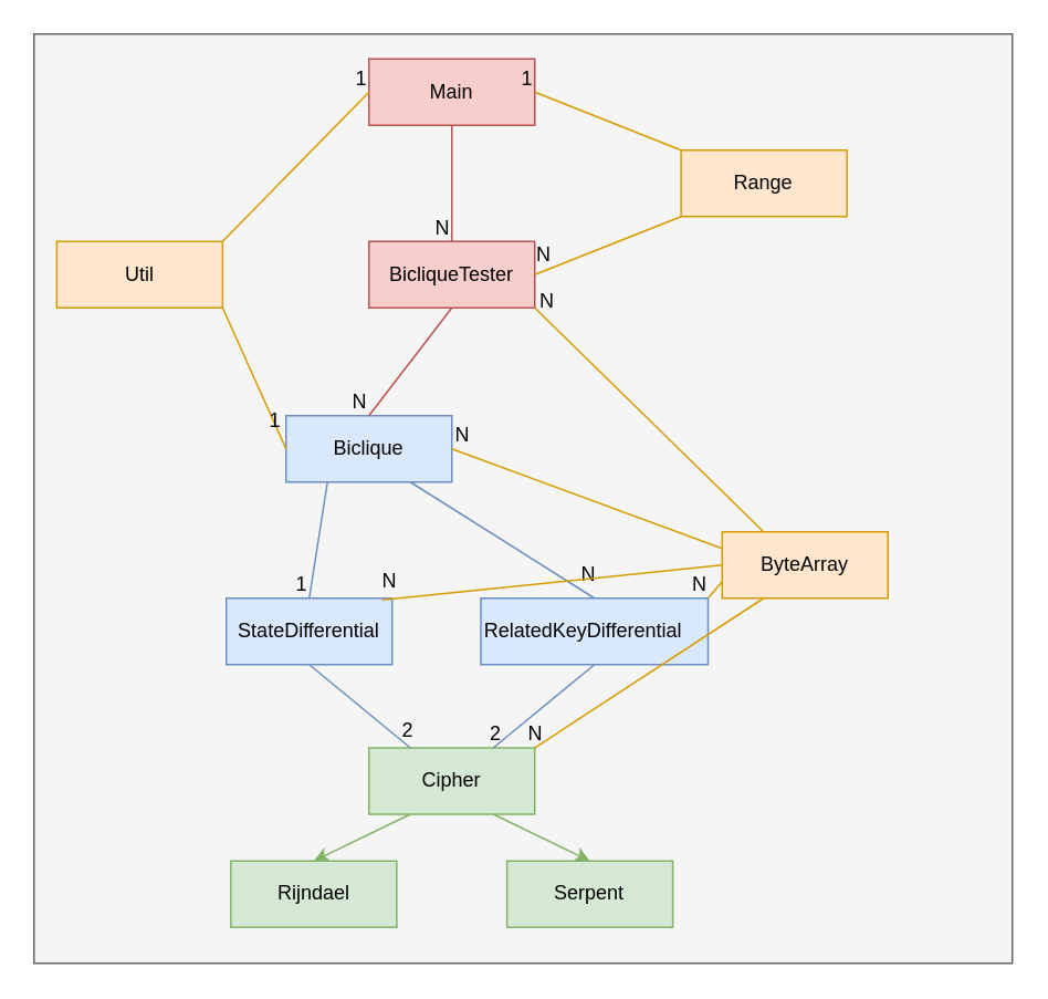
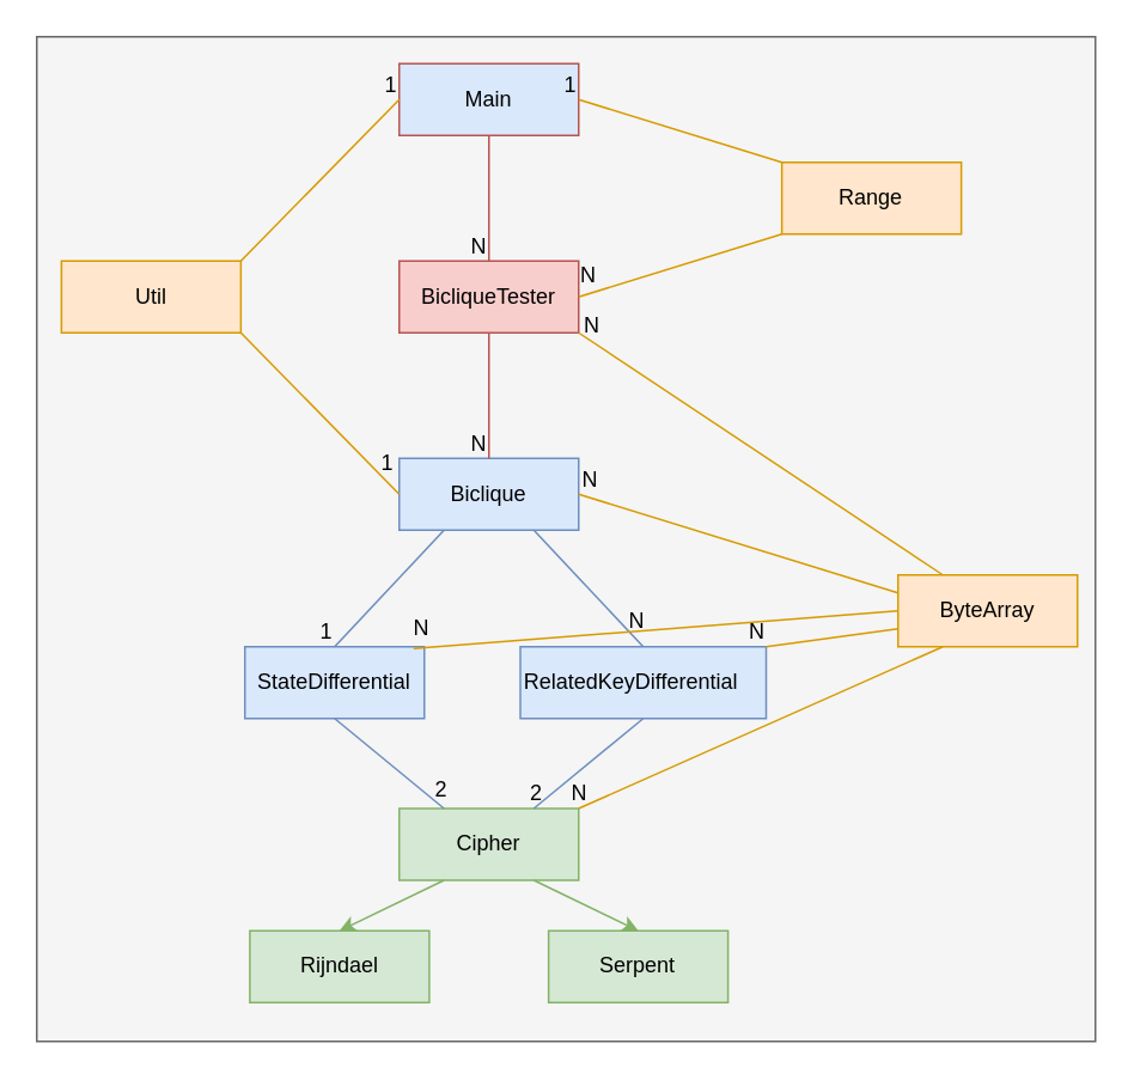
  <mxCell id="0" />
  <mxCell id="1" parent="0" />
  <mxCell id="2" value="" style="whiteSpace=wrap;html=1;fillColor=#f5f5f5;strokeColor=#666666;fontColor=#333333;" parent="1" vertex="1"><mxGeometry x="20" y="20" width="590" height="560" as="geometry" /></mxCell>
  <mxCell id="3" value="Util" style="whiteSpace=wrap;html=1;align=center;fillColor=#ffe6cc;strokeColor=#d79b00;" parent="1" vertex="1"><mxGeometry x="33.75" y="145" width="100" height="40" as="geometry" /></mxCell>
  <mxCell id="4" value="Cipher" style="whiteSpace=wrap;html=1;align=center;fillColor=#d5e8d4;strokeColor=#82b366;" parent="1" vertex="1"><mxGeometry x="222" y="450.18" width="100" height="40" as="geometry" /></mxCell>
- <mxCell id="5" value="ByteArray" style="whiteSpace=wrap;html=1;align=center;fillColor=#ffe6cc;strokeColor=#d79b00;" parent="1" vertex="1"><mxGeometry x="435" y="320" width="100" height="40" as="geometry" /></mxCell>
+ <mxCell id="5" value="ByteArray" style="whiteSpace=wrap;html=1;align=center;fillColor=#ffe6cc;strokeColor=#d79b00;" parent="1" vertex="1"><mxGeometry x="500" y="320" width="100" height="40" as="geometry" /></mxCell>
  <mxCell id="6" value="StateDifferential" style="whiteSpace=wrap;html=1;align=center;fillColor=#dae8fc;strokeColor=#6c8ebf;" parent="1" vertex="1"><mxGeometry x="136" y="360" width="100" height="40" as="geometry" /></mxCell>
  <mxCell id="7" value="RelatedKeyDifferential&lt;span style=&quot;white-space: pre;&quot;&gt;&#09;&lt;/span&gt;" style="whiteSpace=wrap;html=1;align=center;fillColor=#dae8fc;strokeColor=#6c8ebf;" parent="1" vertex="1"><mxGeometry x="289.5" y="360" width="137" height="40" as="geometry" /></mxCell>
- <mxCell id="8" value="Biclique" style="whiteSpace=wrap;html=1;align=center;fillColor=#dae8fc;strokeColor=#6c8ebf;" parent="1" vertex="1"><mxGeometry x="172" y="250" width="100" height="40" as="geometry" /></mxCell>
+ <mxCell id="8" value="Biclique" style="whiteSpace=wrap;html=1;align=center;fillColor=#dae8fc;strokeColor=#6c8ebf;" parent="1" vertex="1"><mxGeometry x="222" y="255" width="100" height="40" as="geometry" /></mxCell>
  <mxCell id="9" value="" style="endArrow=none;html=1;rounded=0;exitX=0.75;exitY=1;exitDx=0;exitDy=0;entryX=0.5;entryY=0;entryDx=0;entryDy=0;fillColor=#dae8fc;strokeColor=#6c8ebf;" parent="1" source="8" target="7" edge="1"><mxGeometry relative="1" as="geometry"><mxPoint x="342" y="205" as="sourcePoint" /><mxPoint x="492" y="204.66" as="targetPoint" /></mxGeometry></mxCell>
  <mxCell id="10" value="N" style="resizable=0;html=1;whiteSpace=wrap;align=right;verticalAlign=bottom;" parent="9" connectable="0" vertex="1"><mxGeometry x="1" relative="1" as="geometry"><mxPoint x="2" y="-6" as="offset" /></mxGeometry></mxCell>
  <mxCell id="11" value="" style="endArrow=none;html=1;rounded=0;exitX=0.25;exitY=1;exitDx=0;exitDy=0;entryX=0.5;entryY=0;entryDx=0;entryDy=0;fillColor=#dae8fc;strokeColor=#6c8ebf;" parent="1" source="8" target="6" edge="1"><mxGeometry relative="1" as="geometry"><mxPoint x="522" y="375" as="sourcePoint" /><mxPoint x="682" y="375" as="targetPoint" /></mxGeometry></mxCell>
  <mxCell id="12" value="1" style="resizable=0;html=1;whiteSpace=wrap;align=right;verticalAlign=bottom;" parent="11" connectable="0" vertex="1"><mxGeometry x="1" relative="1" as="geometry" /></mxCell>
  <mxCell id="13" value="" style="endArrow=none;html=1;rounded=0;entryX=0.75;entryY=0;entryDx=0;entryDy=0;fillColor=#dae8fc;strokeColor=#6c8ebf;exitX=0.5;exitY=1;exitDx=0;exitDy=0;" parent="1" source="7" target="4" edge="1"><mxGeometry relative="1" as="geometry"><mxPoint x="302" y="395" as="sourcePoint" /><mxPoint x="542" y="355" as="targetPoint" /></mxGeometry></mxCell>
  <mxCell id="14" value="2" style="resizable=0;html=1;whiteSpace=wrap;align=right;verticalAlign=bottom;" parent="13" connectable="0" vertex="1"><mxGeometry x="1" relative="1" as="geometry"><mxPoint x="6" as="offset" /></mxGeometry></mxCell>
  <mxCell id="15" value="" style="endArrow=none;html=1;rounded=0;exitX=0.5;exitY=1;exitDx=0;exitDy=0;entryX=0.25;entryY=0;entryDx=0;entryDy=0;fillColor=#dae8fc;strokeColor=#6c8ebf;" parent="1" source="6" target="4" edge="1"><mxGeometry relative="1" as="geometry"><mxPoint x="433.75" y="381.84" as="sourcePoint" /><mxPoint x="593.75" y="381.84" as="targetPoint" /></mxGeometry></mxCell>
  <mxCell id="16" value="2" style="resizable=0;html=1;whiteSpace=wrap;align=right;verticalAlign=bottom;" parent="15" connectable="0" vertex="1"><mxGeometry x="1" relative="1" as="geometry"><mxPoint x="3" y="-2" as="offset" /></mxGeometry></mxCell>
  <mxCell id="17" value="BicliqueTester" style="whiteSpace=wrap;html=1;align=center;fillColor=#f8cecc;strokeColor=#b85450;" parent="1" vertex="1"><mxGeometry x="222" y="145" width="100" height="40" as="geometry" /></mxCell>
- <mxCell id="18" value="Main" style="whiteSpace=wrap;html=1;align=center;fillColor=#f8cecc;strokeColor=#b85450;" parent="1" vertex="1"><mxGeometry x="222" y="35" width="100" height="40" as="geometry" /></mxCell>
+ <mxCell id="18" value="Main" style="whiteSpace=wrap;html=1;align=center;fillColor=#dae8fc;strokeColor=#b85450;" parent="1" vertex="1"><mxGeometry x="222" y="35" width="100" height="40" as="geometry" /></mxCell>
  <mxCell id="19" value="" style="endArrow=none;html=1;rounded=0;exitX=0.5;exitY=1;exitDx=0;exitDy=0;entryX=0.5;entryY=0;entryDx=0;entryDy=0;fillColor=#f8cecc;strokeColor=#b85450;" parent="1" source="18" target="17" edge="1"><mxGeometry relative="1" as="geometry"><mxPoint x="172" y="-95" as="sourcePoint" /><mxPoint x="272" y="-95" as="targetPoint" /></mxGeometry></mxCell>
  <mxCell id="20" value="N" style="resizable=0;html=1;whiteSpace=wrap;align=right;verticalAlign=bottom;" parent="19" connectable="0" vertex="1"><mxGeometry x="1" relative="1" as="geometry" /></mxCell>
  <mxCell id="21" value="" style="endArrow=none;html=1;rounded=0;exitX=0.5;exitY=1;exitDx=0;exitDy=0;entryX=0.5;entryY=0;entryDx=0;entryDy=0;fillColor=#f8cecc;strokeColor=#b85450;" parent="1" source="17" target="8" edge="1"><mxGeometry relative="1" as="geometry"><mxPoint x="362" y="245" as="sourcePoint" /><mxPoint x="522" y="245" as="targetPoint" /></mxGeometry></mxCell>
  <mxCell id="22" value="N" style="resizable=0;html=1;whiteSpace=wrap;align=right;verticalAlign=bottom;" parent="21" connectable="0" vertex="1"><mxGeometry x="1" relative="1" as="geometry" /></mxCell>
  <mxCell id="23" value="" style="endArrow=none;html=1;rounded=0;exitX=1;exitY=1;exitDx=0;exitDy=0;entryX=0;entryY=0.5;entryDx=0;entryDy=0;fillColor=#ffe6cc;strokeColor=#d79b00;" parent="1" source="3" target="8" edge="1"><mxGeometry relative="1" as="geometry"><mxPoint x="362" y="245" as="sourcePoint" /><mxPoint x="522" y="245" as="targetPoint" /></mxGeometry></mxCell>
  <mxCell id="24" value="1" style="resizable=0;html=1;whiteSpace=wrap;align=right;verticalAlign=bottom;" parent="23" connectable="0" vertex="1"><mxGeometry x="1" relative="1" as="geometry"><mxPoint x="-2" y="-9" as="offset" /></mxGeometry></mxCell>
  <mxCell id="25" value="" style="endArrow=none;html=1;rounded=0;exitX=1;exitY=0;exitDx=0;exitDy=0;entryX=0;entryY=0.5;entryDx=0;entryDy=0;fillColor=#ffe6cc;strokeColor=#d79b00;" parent="1" source="3" target="18" edge="1"><mxGeometry relative="1" as="geometry"><mxPoint x="362" y="245" as="sourcePoint" /><mxPoint x="522" y="245" as="targetPoint" /></mxGeometry></mxCell>
  <mxCell id="26" value="1" style="resizable=0;html=1;whiteSpace=wrap;align=right;verticalAlign=bottom;" parent="25" connectable="0" vertex="1"><mxGeometry x="1" relative="1" as="geometry" /></mxCell>
  <mxCell id="27" value="Rijndael" style="whiteSpace=wrap;html=1;align=center;fillColor=#d5e8d4;strokeColor=#82b366;" parent="1" vertex="1"><mxGeometry x="138.75" y="518.34" width="100" height="40" as="geometry" /></mxCell>
  <mxCell id="28" value="Serpent" style="whiteSpace=wrap;html=1;align=center;fillColor=#d5e8d4;strokeColor=#82b366;" parent="1" vertex="1"><mxGeometry x="305.25" y="518.34" width="100" height="40" as="geometry" /></mxCell>
  <mxCell id="29" value="" style="endArrow=classic;html=1;rounded=0;exitX=0.25;exitY=1;exitDx=0;exitDy=0;entryX=0.5;entryY=0;entryDx=0;entryDy=0;fillColor=#d5e8d4;strokeColor=#82b366;" parent="1" source="4" target="27" edge="1"><mxGeometry width="50" height="50" relative="1" as="geometry"><mxPoint x="71.75" y="475.18" as="sourcePoint" /><mxPoint x="121.75" y="425.18" as="targetPoint" /></mxGeometry></mxCell>
  <mxCell id="30" value="" style="endArrow=classic;html=1;rounded=0;entryX=0.5;entryY=0;entryDx=0;entryDy=0;exitX=0.75;exitY=1;exitDx=0;exitDy=0;fillColor=#d5e8d4;strokeColor=#82b366;" parent="1" source="4" target="28" edge="1"><mxGeometry width="50" height="50" relative="1" as="geometry"><mxPoint x="71.75" y="475.18" as="sourcePoint" /><mxPoint x="121.75" y="425.18" as="targetPoint" /></mxGeometry></mxCell>
- <mxCell id="31" value="Range" style="whiteSpace=wrap;html=1;align=center;fillColor=#ffe6cc;strokeColor=#d79b00;" parent="1" vertex="1"><mxGeometry x="410.25" y="90" width="100" height="40" as="geometry" /></mxCell>
+ <mxCell id="31" value="Range" style="whiteSpace=wrap;html=1;align=center;fillColor=#ffe6cc;strokeColor=#d79b00;" parent="1" vertex="1"><mxGeometry x="435.25" y="90" width="100" height="40" as="geometry" /></mxCell>
  <mxCell id="32" value="" style="endArrow=none;html=1;rounded=0;exitX=0;exitY=0;exitDx=0;exitDy=0;fillColor=#ffe6cc;strokeColor=#d79b00;entryX=1;entryY=0.5;entryDx=0;entryDy=0;" parent="1" source="31" target="18" edge="1"><mxGeometry relative="1" as="geometry"><mxPoint x="119" y="210" as="sourcePoint" /><mxPoint x="290" y="60" as="targetPoint" /></mxGeometry></mxCell>
  <mxCell id="33" value="1" style="resizable=0;html=1;whiteSpace=wrap;align=right;verticalAlign=bottom;" parent="32" connectable="0" vertex="1"><mxGeometry x="1" relative="1" as="geometry" /></mxCell>
  <mxCell id="34" value="" style="endArrow=none;html=1;rounded=0;entryX=1;entryY=0.5;entryDx=0;entryDy=0;fillColor=#ffe6cc;strokeColor=#d79b00;exitX=0;exitY=1;exitDx=0;exitDy=0;" parent="1" source="31" target="17" edge="1"><mxGeometry relative="1" as="geometry"><mxPoint x="129" y="220" as="sourcePoint" /><mxPoint x="242" y="75" as="targetPoint" /></mxGeometry></mxCell>
  <mxCell id="35" value="N" style="resizable=0;html=1;whiteSpace=wrap;align=right;verticalAlign=bottom;" parent="34" connectable="0" vertex="1"><mxGeometry x="1" relative="1" as="geometry"><mxPoint x="11" y="-4" as="offset" /></mxGeometry></mxCell>
  <mxCell id="36" value="" style="endArrow=none;html=1;rounded=0;entryX=1;entryY=1;entryDx=0;entryDy=0;fillColor=#ffe6cc;strokeColor=#d79b00;exitX=0.25;exitY=0;exitDx=0;exitDy=0;" parent="1" source="5" target="17" edge="1"><mxGeometry relative="1" as="geometry"><mxPoint x="438" y="240" as="sourcePoint" /><mxPoint x="350" y="275" as="targetPoint" /></mxGeometry></mxCell>
  <mxCell id="37" value="N" style="resizable=0;html=1;whiteSpace=wrap;align=right;verticalAlign=bottom;" parent="36" connectable="0" vertex="1"><mxGeometry x="1" relative="1" as="geometry"><mxPoint x="13" y="4" as="offset" /></mxGeometry></mxCell>
  <mxCell id="38" value="" style="endArrow=none;html=1;rounded=0;entryX=1;entryY=0.5;entryDx=0;entryDy=0;fillColor=#ffe6cc;strokeColor=#d79b00;exitX=0;exitY=0.25;exitDx=0;exitDy=0;" parent="1" source="5" target="8" edge="1"><mxGeometry relative="1" as="geometry"><mxPoint x="430" y="150" as="sourcePoint" /><mxPoint x="342" y="185" as="targetPoint" /></mxGeometry></mxCell>
  <mxCell id="39" value="N" style="resizable=0;html=1;whiteSpace=wrap;align=right;verticalAlign=bottom;" parent="38" connectable="0" vertex="1"><mxGeometry x="1" relative="1" as="geometry"><mxPoint x="12" as="offset" /></mxGeometry></mxCell>
  <mxCell id="40" value="" style="endArrow=none;html=1;rounded=0;entryX=0.94;entryY=0.025;entryDx=0;entryDy=0;fillColor=#ffe6cc;strokeColor=#d79b00;exitX=0;exitY=0.5;exitDx=0;exitDy=0;entryPerimeter=0;" parent="1" source="5" target="6" edge="1"><mxGeometry relative="1" as="geometry"><mxPoint x="440" y="160" as="sourcePoint" /><mxPoint x="352" y="195" as="targetPoint" /></mxGeometry></mxCell>
  <mxCell id="41" value="N" style="resizable=0;html=1;whiteSpace=wrap;align=right;verticalAlign=bottom;" parent="40" connectable="0" vertex="1"><mxGeometry x="1" relative="1" as="geometry"><mxPoint x="10" y="-3" as="offset" /></mxGeometry></mxCell>
  <mxCell id="42" value="" style="endArrow=none;html=1;rounded=0;entryX=1;entryY=0;entryDx=0;entryDy=0;fillColor=#ffe6cc;strokeColor=#d79b00;exitX=0.25;exitY=1;exitDx=0;exitDy=0;" parent="1" source="5" target="4" edge="1"><mxGeometry relative="1" as="geometry"><mxPoint x="450" y="170" as="sourcePoint" /><mxPoint x="362" y="205" as="targetPoint" /></mxGeometry></mxCell>
  <mxCell id="43" value="N" style="resizable=0;html=1;whiteSpace=wrap;align=right;verticalAlign=bottom;" parent="42" connectable="0" vertex="1"><mxGeometry x="1" relative="1" as="geometry"><mxPoint x="6" as="offset" /></mxGeometry></mxCell>
  <mxCell id="44" value="" style="endArrow=none;html=1;rounded=0;entryX=1;entryY=0;entryDx=0;entryDy=0;fillColor=#ffe6cc;strokeColor=#d79b00;exitX=0;exitY=0.75;exitDx=0;exitDy=0;" parent="1" source="5" target="7" edge="1"><mxGeometry relative="1" as="geometry"><mxPoint x="460" y="180" as="sourcePoint" /><mxPoint x="372" y="215" as="targetPoint" /></mxGeometry></mxCell>
  <mxCell id="45" value="N" style="resizable=0;html=1;whiteSpace=wrap;align=right;verticalAlign=bottom;" parent="44" connectable="0" vertex="1"><mxGeometry x="1" relative="1" as="geometry" /></mxCell>
  <mxCell id="46" style="edgeStyle=orthogonalEdgeStyle;rounded=0;orthogonalLoop=1;jettySize=auto;html=1;exitX=0.5;exitY=1;exitDx=0;exitDy=0;" edge="1" parent="1" source="2" target="2"><mxGeometry relative="1" as="geometry" /></mxCell>
